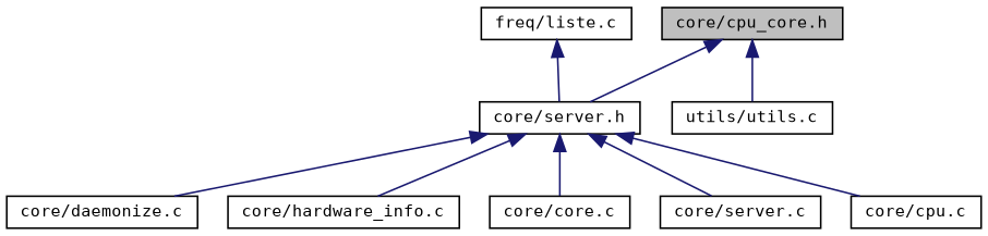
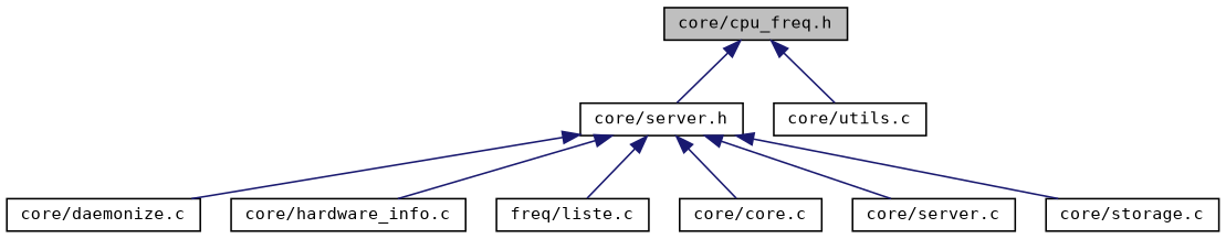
  digraph {
    fontname="DejaVu Sans Mono"
    node [color=black fillcolor=white fontname="DejaVu Sans Mono" fontsize=10 shape=record style=filled]
    edge [color=midnightblue dir=back fontname="DejaVu Sans Mono" fontsize=10 labelfontname=Helvetica labelfontsize=10 style=solid]
-   n1 [fillcolor=grey75 fontcolor=black height=0.2 label="core/cpu_core.h" width=0.4]
+   n1 [fillcolor=grey75 fontcolor=black height=0.2 label="core/cpu_freq.h" width=0.4]
    n2 [height=0.2 label="core/server.h" width=0.4]
-   n3 [height=0.2 label="utils/utils.c" width=0.4]
+   n3 [height=0.2 label="core/utils.c" width=0.4]
    n4 [height=0.2 label="core/daemonize.c" width=0.4]
    n5 [height=0.2 label="core/hardware_info.c" width=0.4]
    n6 [height=0.2 label="freq/liste.c" width=0.4]
    n7 [height=0.2 label="core/core.c" width=0.4]
    n8 [height=0.2 label="core/server.c" width=0.4]
-   n9 [height=0.2 label="core/cpu.c" width=0.4]
+   n9 [height=0.2 label="core/storage.c" width=0.4]
    n1 -> n2
    n1 -> n3
    n2 -> n4
    n2 -> n5
-   n6 -> n2
+   n2 -> n6
    n2 -> n7
    n2 -> n8
    n2 -> n9
  }
